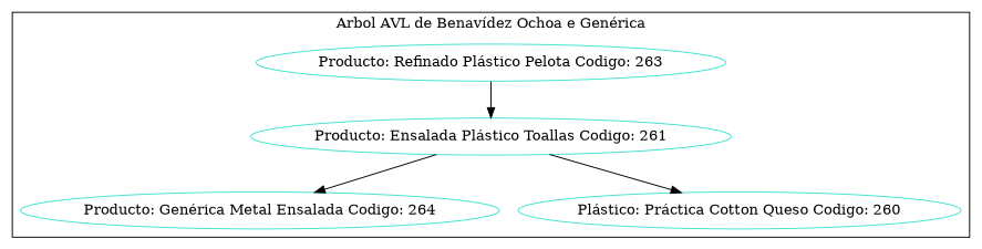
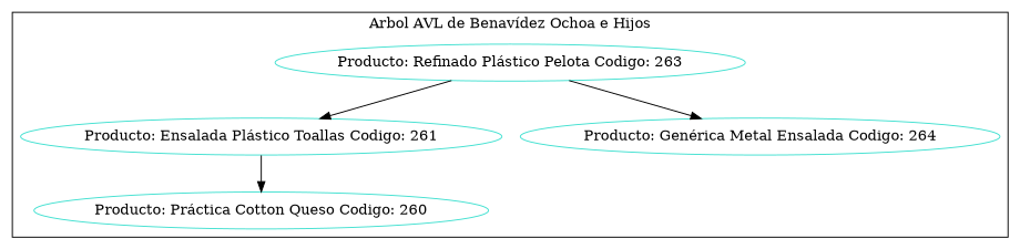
  digraph {
    node [color=turquoise]
    n1 [label="Producto: Refinado Plástico Pelota Codigo: 263"]
    n2 [label="Producto: Ensalada Plástico Toallas Codigo: 261"]
    n3 [label="Producto: Genérica Metal Ensalada Codigo: 264"]
-   n4 [label="Plástico: Práctica Cotton Queso Codigo: 260"]
+   n4 [label="Producto: Práctica Cotton Queso Codigo: 260"]
    subgraph cluster_1 {
      color=black
-     label="Arbol AVL de Benavídez Ochoa e Genérica"
+     label="Arbol AVL de Benavídez Ochoa e Hijos"
      n1
      n2
      n3
      n4
    }
    n1 -> n2
-   n2 -> n3
+   n1 -> n3
    n2 -> n4
  }
